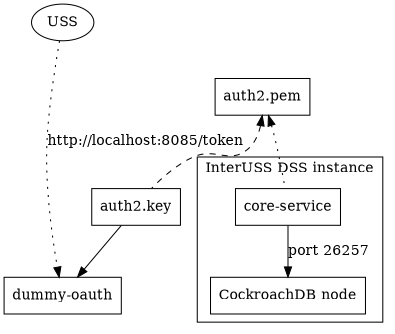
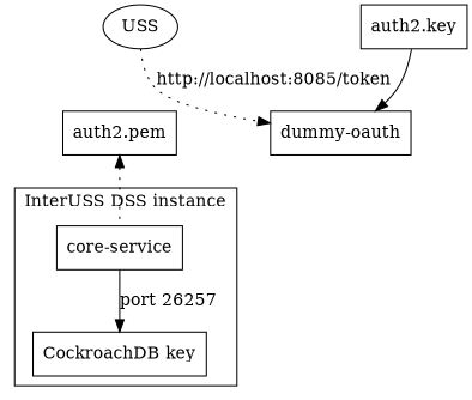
  digraph {
    node [shape=box]
    edge [style=dotted]
    n1 [label="core-service"]
-   n2 [label="CockroachDB node"]
+   n2 [label="CockroachDB key"]
    USS [shape=oval]
    n4 [label="dummy-oauth"]
    n5 [label="auth2.pem"]
    n6 [label="auth2.key"]
    subgraph cluster_1 {
      label="InterUSS DSS instance"
      n1
      n2
    }
    n1 -> n2 [label="port 26257" style=""]
    USS -> n4 [label="http://localhost:8085/token"]
    USS -> n5 [style=invis]
    n5 -> n1 [dir=back]
-   n5 -> n6 [dir=back style=dashed]
    n6 -> n4 [style=solid]
  }
